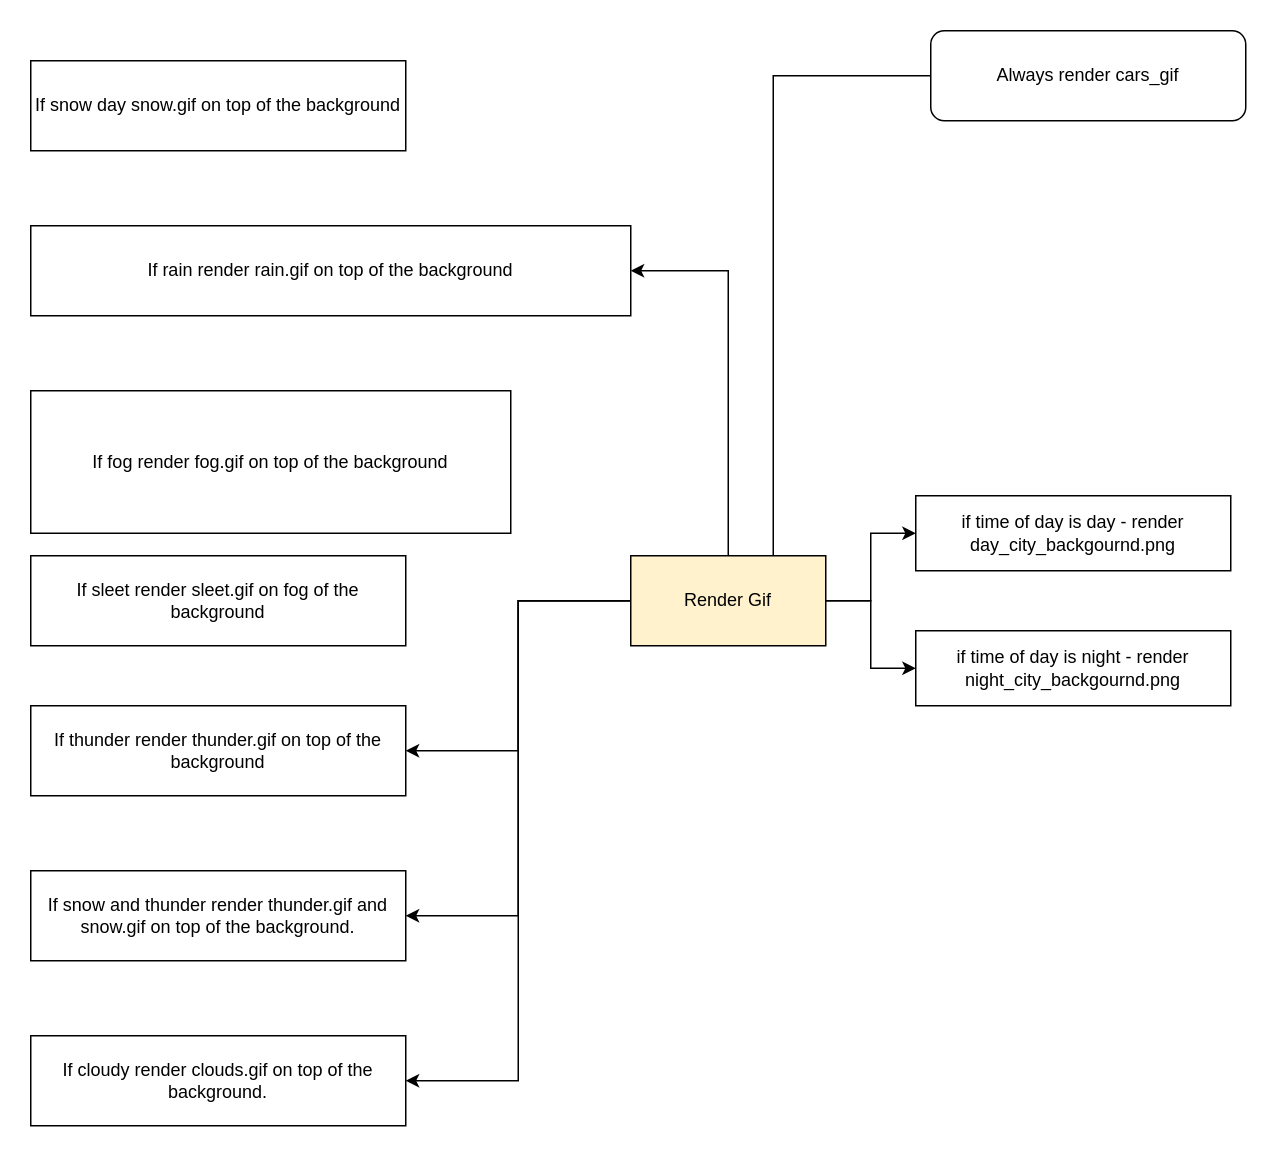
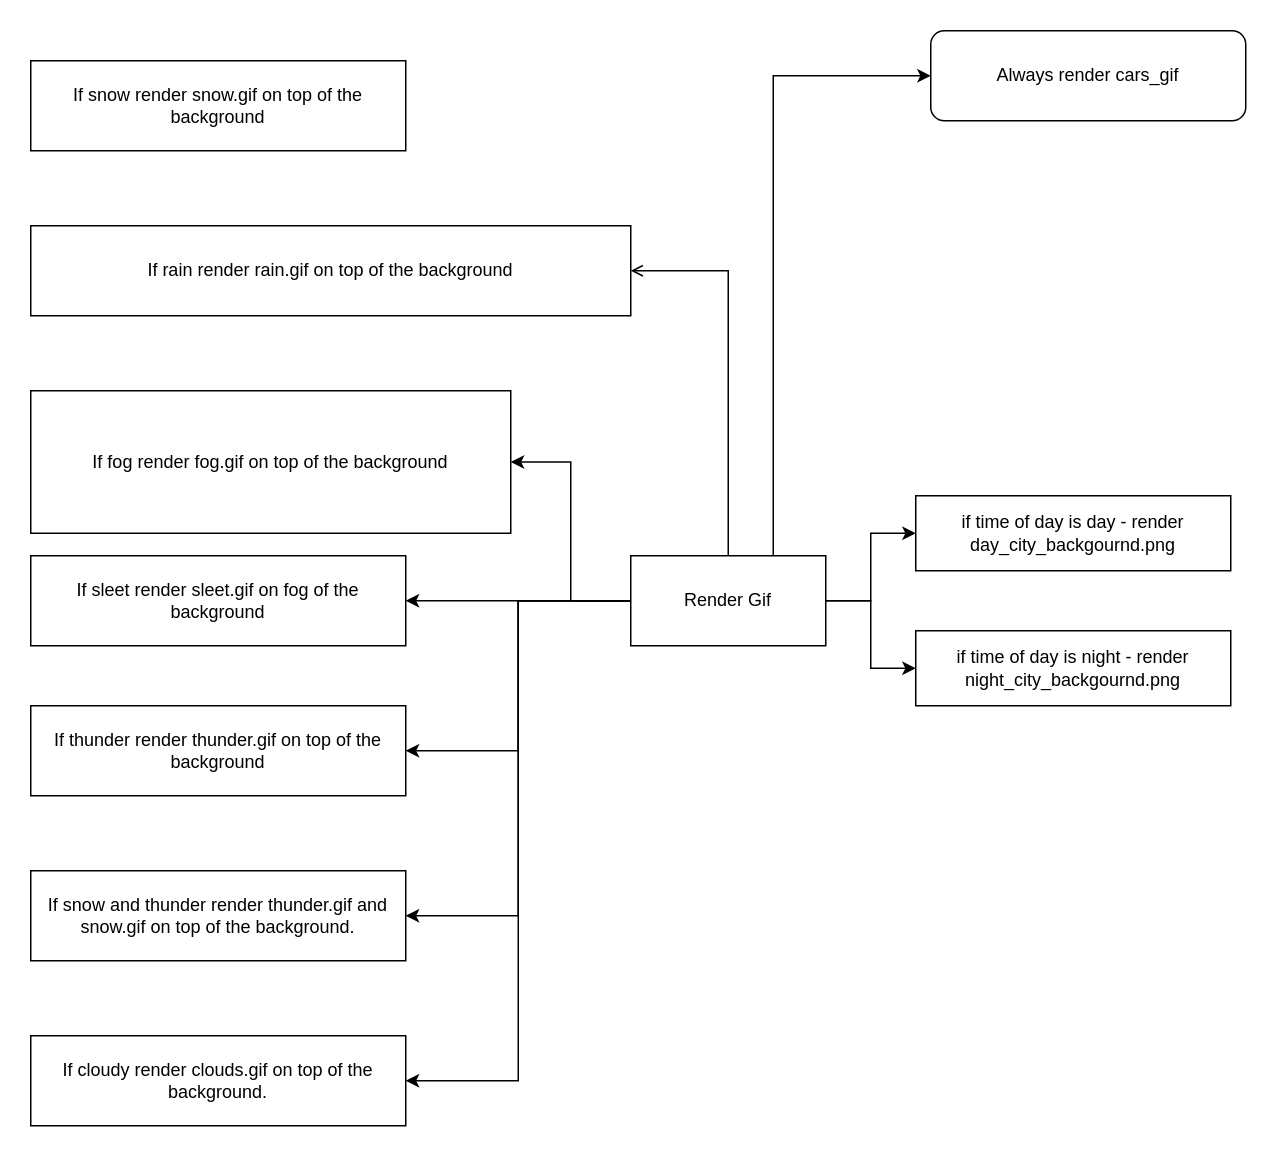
  <mxCell id="0" />
  <mxCell id="1" parent="0" />
  <mxCell id="2" style="edgeStyle=orthogonalEdgeStyle;rounded=0;orthogonalLoop=1;jettySize=auto;html=1;exitX=1;exitY=0.5;exitDx=0;exitDy=0;entryX=0;entryY=0.5;entryDx=0;entryDy=0;" edge="1" parent="1" source="11" target="12"><mxGeometry relative="1" as="geometry"><Array as="points"><mxPoint x="580" y="400" /><mxPoint x="580" y="355" /></Array></mxGeometry></mxCell>
- <mxCell id="3" style="edgeStyle=orthogonalEdgeStyle;rounded=0;orthogonalLoop=1;jettySize=auto;html=1;entryX=0;entryY=0.5;entryDx=0;entryDy=0;endArrow=none;" edge="1" parent="1" source="11" target="14"><mxGeometry relative="1" as="geometry"><mxPoint x="515" y="40" as="targetPoint" /><Array as="points"><mxPoint x="515" y="50" /></Array></mxGeometry></mxCell>
- <mxCell id="4" style="edgeStyle=orthogonalEdgeStyle;rounded=0;orthogonalLoop=1;jettySize=auto;html=1;entryX=1;entryY=0.5;entryDx=0;entryDy=0;" edge="1" parent="1" source="11" target="16"><mxGeometry relative="1" as="geometry" /></mxCell>
+ <mxCell id="3" style="edgeStyle=orthogonalEdgeStyle;rounded=0;orthogonalLoop=1;jettySize=auto;html=1;entryX=0;entryY=0.5;entryDx=0;entryDy=0;" edge="1" parent="1" source="11" target="14"><mxGeometry relative="1" as="geometry"><mxPoint x="515" y="40" as="targetPoint" /><Array as="points"><mxPoint x="515" y="50" /></Array></mxGeometry></mxCell>
+ <mxCell id="4" style="edgeStyle=orthogonalEdgeStyle;rounded=0;orthogonalLoop=1;jettySize=auto;html=1;entryX=1;entryY=0.5;entryDx=0;entryDy=0;endArrow=open;" edge="1" parent="1" source="11" target="16"><mxGeometry relative="1" as="geometry" /></mxCell>
+ <mxCell id="5" style="edgeStyle=orthogonalEdgeStyle;rounded=0;orthogonalLoop=1;jettySize=auto;html=1;entryX=1;entryY=0.5;entryDx=0;entryDy=0;" edge="1" parent="1" source="11" target="17"><mxGeometry relative="1" as="geometry" /></mxCell>
+ <mxCell id="6" style="edgeStyle=orthogonalEdgeStyle;rounded=0;orthogonalLoop=1;jettySize=auto;html=1;entryX=1;entryY=0.5;entryDx=0;entryDy=0;" edge="1" parent="1" source="11" target="18"><mxGeometry relative="1" as="geometry" /></mxCell>
  <mxCell id="7" style="edgeStyle=orthogonalEdgeStyle;rounded=0;orthogonalLoop=1;jettySize=auto;html=1;entryX=1;entryY=0.5;entryDx=0;entryDy=0;" edge="1" parent="1" source="11" target="19"><mxGeometry relative="1" as="geometry" /></mxCell>
  <mxCell id="8" style="edgeStyle=orthogonalEdgeStyle;rounded=0;orthogonalLoop=1;jettySize=auto;html=1;entryX=1;entryY=0.5;entryDx=0;entryDy=0;" edge="1" parent="1" source="11" target="20"><mxGeometry relative="1" as="geometry" /></mxCell>
  <mxCell id="9" style="edgeStyle=orthogonalEdgeStyle;rounded=0;orthogonalLoop=1;jettySize=auto;html=1;entryX=0;entryY=0.5;entryDx=0;entryDy=0;" edge="1" parent="1" source="11" target="13"><mxGeometry relative="1" as="geometry" /></mxCell>
  <mxCell id="10" style="edgeStyle=orthogonalEdgeStyle;rounded=0;orthogonalLoop=1;jettySize=auto;html=1;entryX=1;entryY=0.5;entryDx=0;entryDy=0;" edge="1" parent="1" source="11" target="21"><mxGeometry relative="1" as="geometry" /></mxCell>
- <mxCell id="11" value="Render Gif" style="rounded=0;whiteSpace=wrap;html=1;fillColor=#fff2cc;" vertex="1" parent="1"><mxGeometry x="420" y="370" width="130" height="60" as="geometry" /></mxCell>
+ <mxCell id="11" value="Render Gif" style="rounded=0;whiteSpace=wrap;html=1;" vertex="1" parent="1"><mxGeometry x="420" y="370" width="130" height="60" as="geometry" /></mxCell>
  <mxCell id="12" value="if time of day is day - render day_city_backgournd.png" style="rounded=0;whiteSpace=wrap;html=1;" vertex="1" parent="1"><mxGeometry x="610" y="330" width="210" height="50" as="geometry" /></mxCell>
  <mxCell id="13" value="if time of day is night - render night_city_backgournd.png" style="rounded=0;whiteSpace=wrap;html=1;" vertex="1" parent="1"><mxGeometry x="610" y="420" width="210" height="50" as="geometry" /></mxCell>
  <mxCell id="14" value="Always render cars_gif" style="whiteSpace=wrap;html=1;rounded=1;" vertex="1" parent="1"><mxGeometry x="620" y="20" width="210" height="60" as="geometry" /></mxCell>
- <mxCell id="15" value="If snow day snow.gif on top of the background" style="rounded=0;whiteSpace=wrap;html=1;" vertex="1" parent="1"><mxGeometry x="20" y="40" width="250" height="60" as="geometry" /></mxCell>
+ <mxCell id="15" value="If snow render snow.gif on top of the background" style="rounded=0;whiteSpace=wrap;html=1;" vertex="1" parent="1"><mxGeometry x="20" y="40" width="250" height="60" as="geometry" /></mxCell>
  <mxCell id="16" value="If rain render rain.gif on top of the background" style="rounded=0;whiteSpace=wrap;html=1;" vertex="1" parent="1"><mxGeometry x="20" y="150" width="400" height="60" as="geometry" /></mxCell>
  <mxCell id="17" value="If fog render fog.gif on top of the background" style="rounded=0;whiteSpace=wrap;html=1;" vertex="1" parent="1"><mxGeometry x="20" y="260" width="320" height="95" as="geometry" /></mxCell>
  <mxCell id="18" value="If sleet render sleet.gif on fog of the background" style="rounded=0;whiteSpace=wrap;html=1;" vertex="1" parent="1"><mxGeometry x="20" y="370" width="250" height="60" as="geometry" /></mxCell>
  <mxCell id="19" value="If thunder render thunder.gif on top of the background" style="rounded=0;whiteSpace=wrap;html=1;" vertex="1" parent="1"><mxGeometry x="20" y="470" width="250" height="60" as="geometry" /></mxCell>
  <mxCell id="20" value="If snow and thunder render thunder.gif and snow.gif on top of the background." style="rounded=0;whiteSpace=wrap;html=1;" vertex="1" parent="1"><mxGeometry x="20" y="580" width="250" height="60" as="geometry" /></mxCell>
  <mxCell id="21" value="If cloudy render clouds.gif on top of the background." style="rounded=0;whiteSpace=wrap;html=1;" vertex="1" parent="1"><mxGeometry x="20" y="690" width="250" height="60" as="geometry" /></mxCell>
